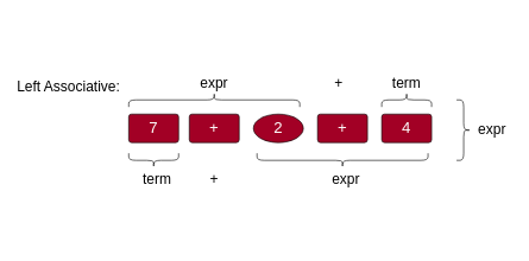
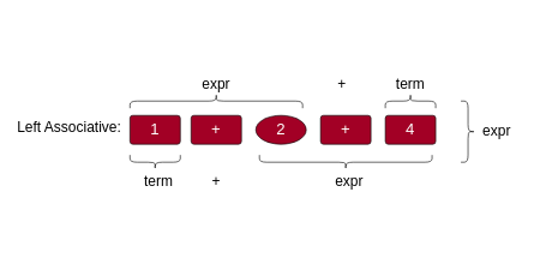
  <mxCell id="0" />
  <mxCell id="1" parent="0" />
- <mxCell id="2" value="7" style="rounded=1;whiteSpace=wrap;html=1;verticalAlign=middle;arcSize=10;fillColor=#a20025;fontColor=#ffffff;strokeColor=#000000;fontSize=22;" vertex="1" parent="1"><mxGeometry x="180" y="160" width="70" height="40" as="geometry" /></mxCell>
+ <mxCell id="2" value="1" style="rounded=1;whiteSpace=wrap;html=1;verticalAlign=middle;arcSize=10;fillColor=#a20025;fontColor=#ffffff;strokeColor=#000000;fontSize=22;" vertex="1" parent="1"><mxGeometry x="180" y="160" width="70" height="40" as="geometry" /></mxCell>
  <mxCell id="3" value="+" style="rounded=1;whiteSpace=wrap;html=1;verticalAlign=middle;arcSize=10;fillColor=#a20025;fontColor=#ffffff;strokeColor=#000000;fontSize=22;" vertex="1" parent="1"><mxGeometry x="265" y="160" width="70" height="40" as="geometry" /></mxCell>
  <mxCell id="4" value="2" style="ellipse;whiteSpace=wrap;html=1;verticalAlign=middle;arcSize=10;fillColor=#a20025;fontColor=#ffffff;strokeColor=#000000;fontSize=22;" vertex="1" parent="1"><mxGeometry x="355" y="160" width="70" height="40" as="geometry" /></mxCell>
  <mxCell id="5" value="+" style="rounded=1;whiteSpace=wrap;html=1;verticalAlign=middle;arcSize=10;fillColor=#a20025;fontColor=#ffffff;strokeColor=#000000;fontSize=22;" vertex="1" parent="1"><mxGeometry x="445" y="160" width="70" height="40" as="geometry" /></mxCell>
  <mxCell id="6" value="4" style="rounded=1;whiteSpace=wrap;html=1;verticalAlign=middle;arcSize=10;fillColor=#a20025;fontColor=#ffffff;strokeColor=#000000;fontSize=22;" vertex="1" parent="1"><mxGeometry x="535" y="160" width="70" height="40" as="geometry" /></mxCell>
  <mxCell id="7" value="" style="shape=curlyBracket;whiteSpace=wrap;html=1;rounded=1;flipH=1;rotation=-90;" vertex="1" parent="1"><mxGeometry x="290" y="20" width="20" height="240" as="geometry" /></mxCell>
  <mxCell id="8" value="" style="shape=curlyBracket;whiteSpace=wrap;html=1;rounded=1;flipH=1;rotation=-90;" vertex="1" parent="1"><mxGeometry x="560" y="105" width="20" height="70" as="geometry" /></mxCell>
  <mxCell id="9" value="" style="shape=curlyBracket;whiteSpace=wrap;html=1;rounded=1;flipH=1;rotation=90;" vertex="1" parent="1"><mxGeometry x="470" y="105" width="20" height="240" as="geometry" /></mxCell>
  <mxCell id="10" value="" style="shape=curlyBracket;whiteSpace=wrap;html=1;rounded=1;flipH=1;rotation=90;" vertex="1" parent="1"><mxGeometry x="205" y="190" width="20" height="70" as="geometry" /></mxCell>
  <mxCell id="11" value="expr" style="text;html=1;strokeColor=none;fillColor=none;align=center;verticalAlign=middle;whiteSpace=wrap;rounded=0;fontSize=20;" vertex="1" parent="1"><mxGeometry x="260" y="105" width="80" height="20" as="geometry" /></mxCell>
  <mxCell id="12" value="term" style="text;html=1;strokeColor=none;fillColor=none;align=center;verticalAlign=middle;whiteSpace=wrap;rounded=0;fontSize=20;" vertex="1" parent="1"><mxGeometry x="530" y="105" width="80" height="20" as="geometry" /></mxCell>
  <mxCell id="13" value="term" style="text;html=1;strokeColor=none;fillColor=none;align=center;verticalAlign=middle;whiteSpace=wrap;rounded=0;fontSize=20;" vertex="1" parent="1"><mxGeometry x="180" y="240" width="80" height="20" as="geometry" /></mxCell>
  <mxCell id="14" value="expr" style="text;html=1;strokeColor=none;fillColor=none;align=center;verticalAlign=middle;whiteSpace=wrap;rounded=0;fontSize=20;" vertex="1" parent="1"><mxGeometry x="445" y="240" width="80" height="20" as="geometry" /></mxCell>
- <mxCell id="15" value="Left Associative:" style="text;html=1;strokeColor=none;fillColor=none;align=right;verticalAlign=middle;whiteSpace=wrap;rounded=0;fontSize=20;" vertex="1" parent="1"><mxGeometry x="20" y="110" width="150" height="20" as="geometry" /></mxCell>
+ <mxCell id="15" value="Left Associative:" style="text;html=1;strokeColor=none;fillColor=none;align=right;verticalAlign=middle;whiteSpace=wrap;rounded=0;fontSize=20;" vertex="1" parent="1"><mxGeometry x="20" y="165" width="150" height="20" as="geometry" /></mxCell>
  <mxCell id="16" value="+" style="text;html=1;strokeColor=none;fillColor=none;align=center;verticalAlign=middle;whiteSpace=wrap;rounded=0;fontSize=20;" vertex="1" parent="1"><mxGeometry x="435" y="105" width="80" height="20" as="geometry" /></mxCell>
  <mxCell id="17" value="+" style="text;html=1;strokeColor=none;fillColor=none;align=center;verticalAlign=middle;whiteSpace=wrap;rounded=0;fontSize=20;" vertex="1" parent="1"><mxGeometry x="260" y="240" width="80" height="20" as="geometry" /></mxCell>
  <mxCell id="18" value="" style="shape=curlyBracket;whiteSpace=wrap;html=1;rounded=1;flipH=1;rotation=0;" vertex="1" parent="1"><mxGeometry x="640" y="140" width="20" height="85" as="geometry" /></mxCell>
  <mxCell id="19" value="expr" style="text;html=1;strokeColor=none;fillColor=none;align=center;verticalAlign=middle;whiteSpace=wrap;rounded=0;fontSize=20;" vertex="1" parent="1"><mxGeometry x="660" y="170" width="60" height="20" as="geometry" /></mxCell>
